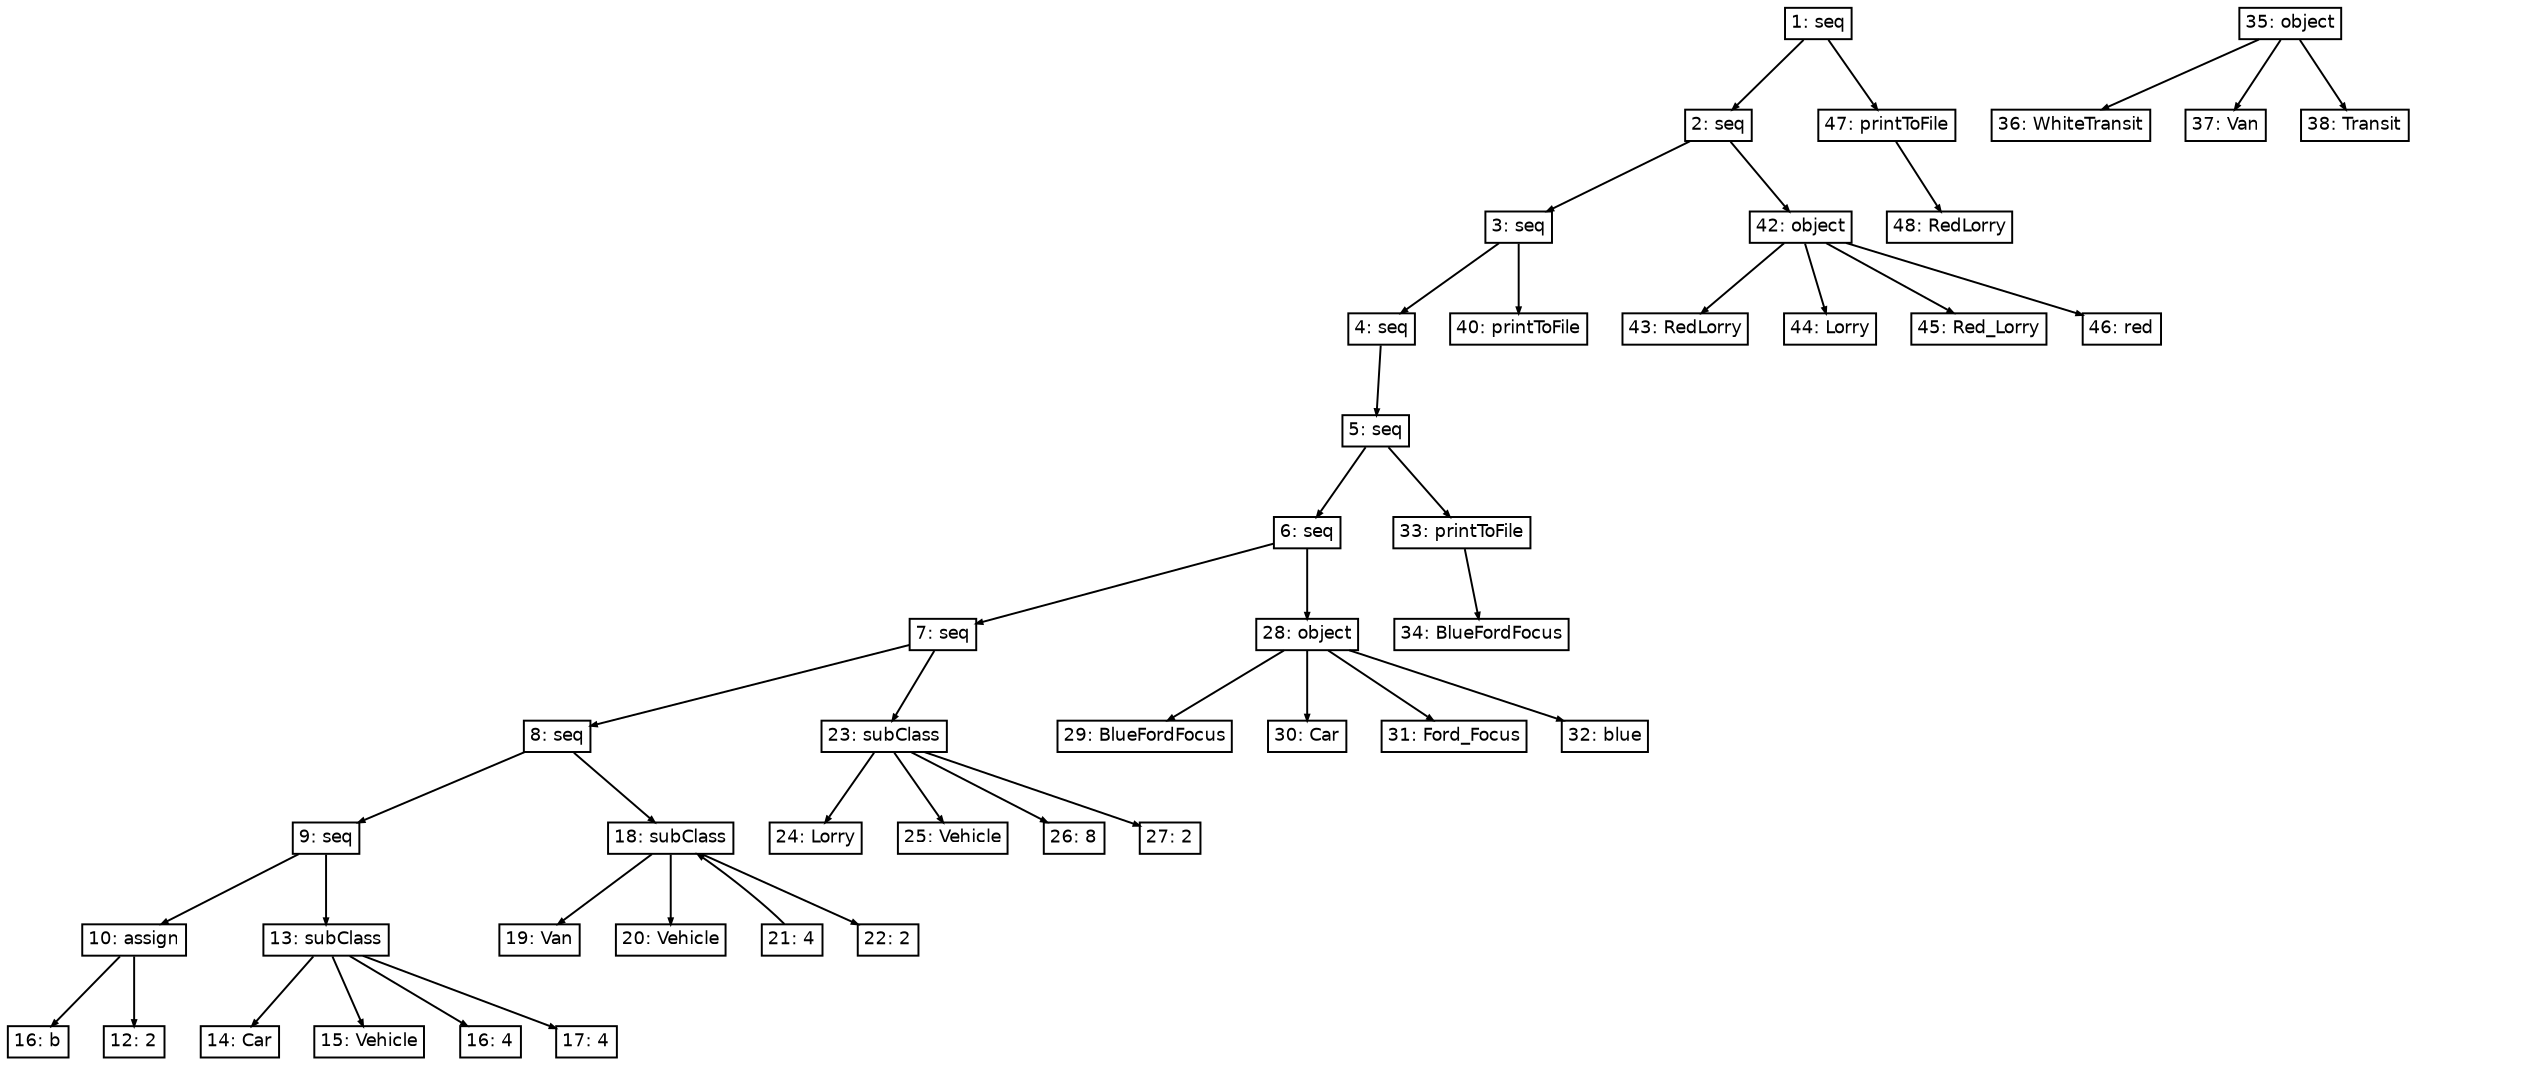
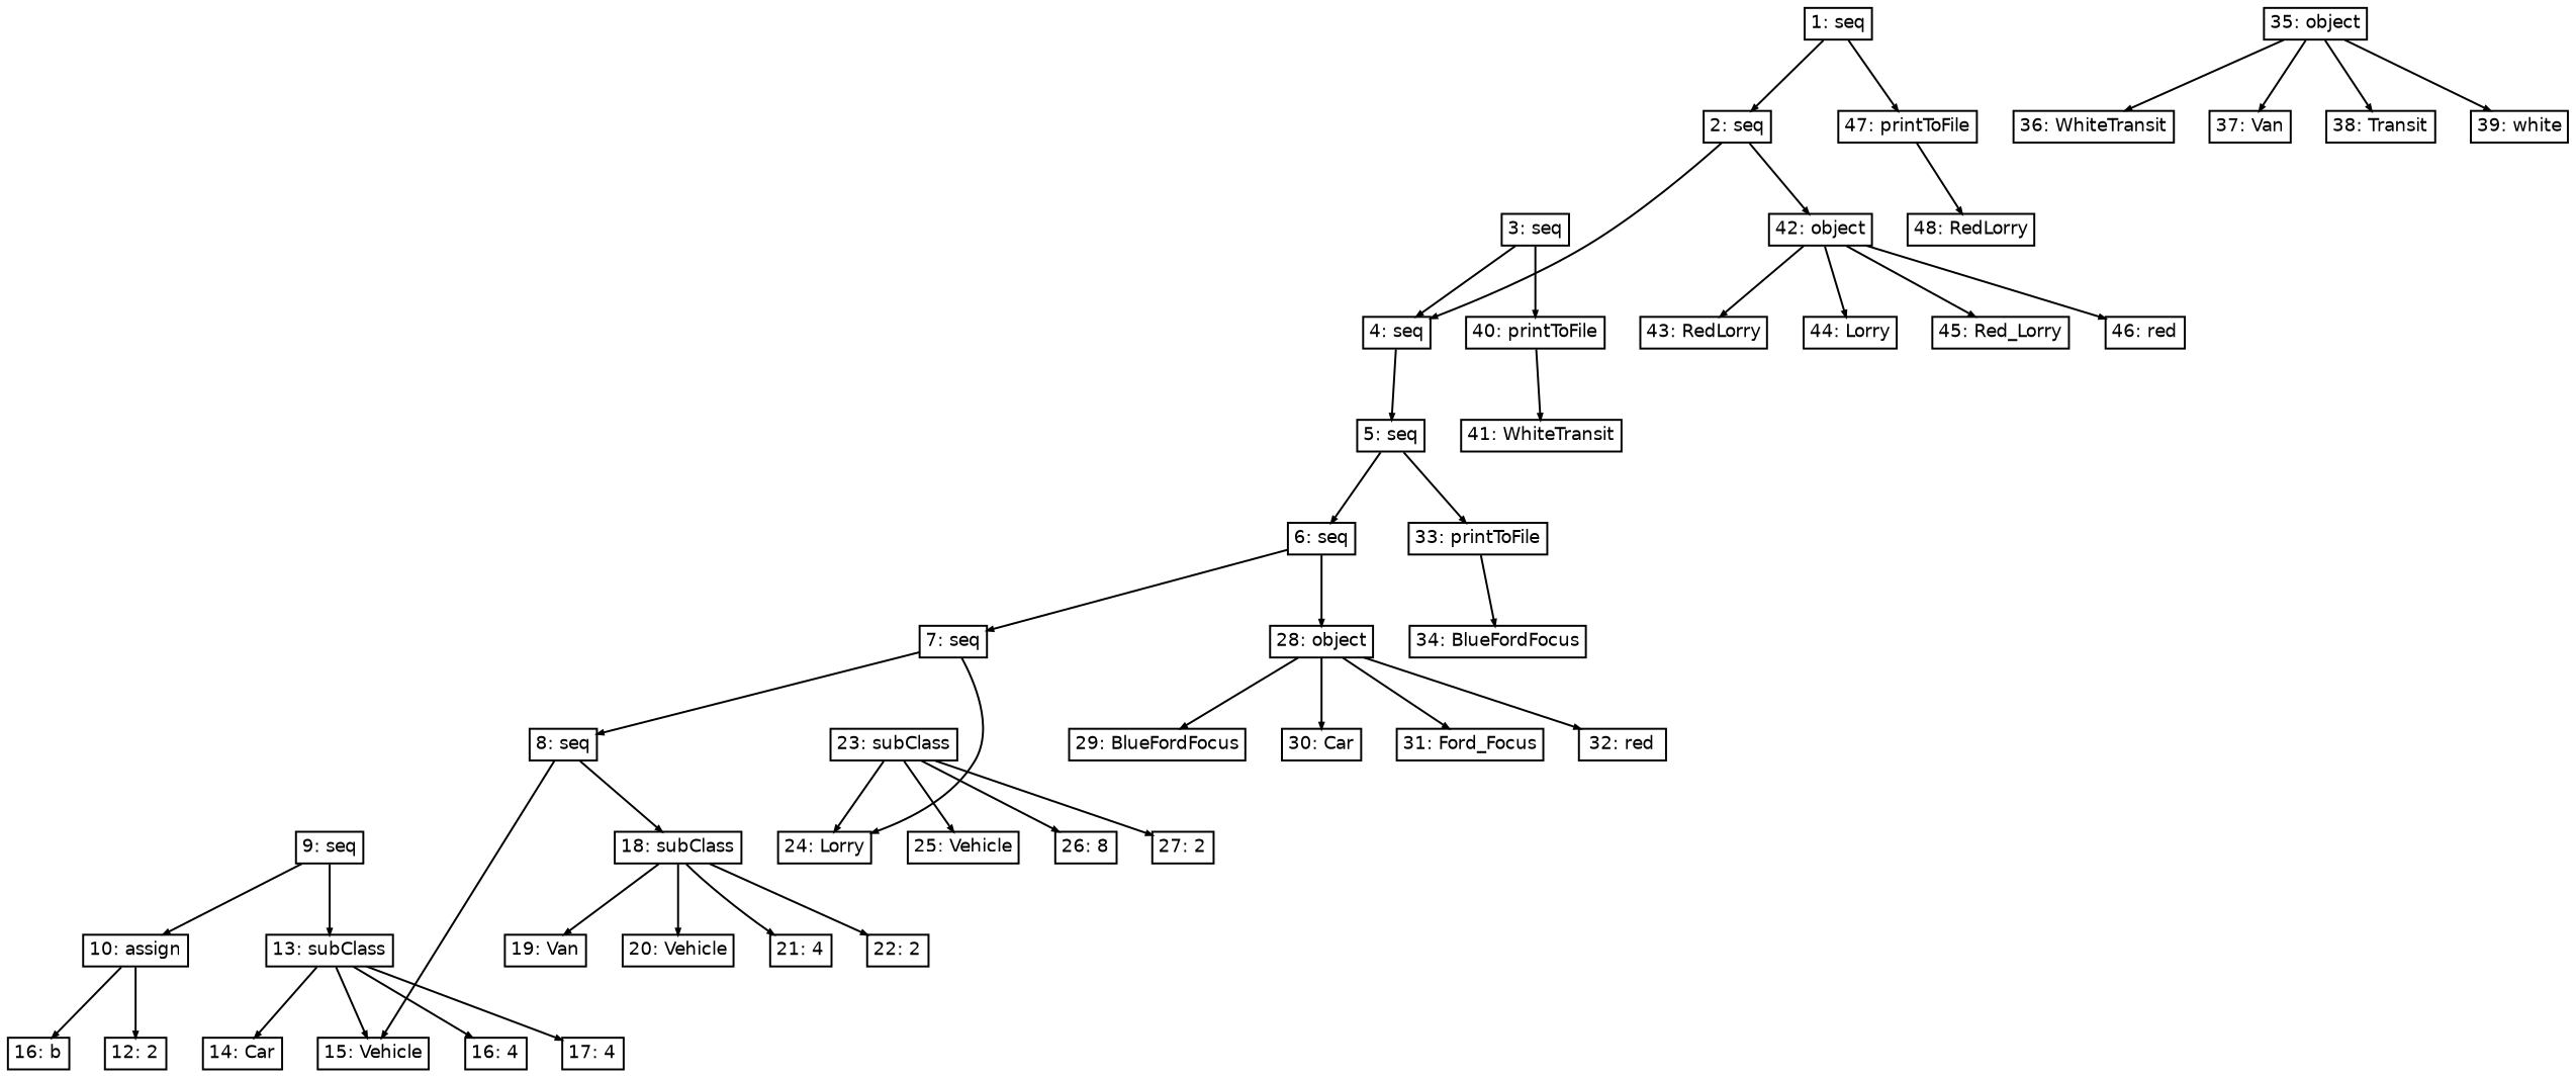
  digraph {
    ordering=out
    node [fontname=Helvetica fontsize=9 margin=0.04 shape=box]
    edge [arrowsize=0.3]
    n1 [height=0 label="1: seq" width=0]
    n2 [height=0 label="2: seq" width=0]
    n3 [height=0 label="47: printToFile" width=0]
    n4 [height=0 label="3: seq" width=0]
    n5 [height=0 label="42: object" width=0]
    n6 [height=0 label="48: RedLorry" width=0]
    n7 [height=0 label="4: seq" width=0]
    n8 [height=0 label="40: printToFile" width=0]
    n9 [height=0 label="43: RedLorry" width=0]
    n10 [height=0 label="44: Lorry" width=0]
    n11 [height=0 label="45: Red_Lorry" width=0]
    n12 [height=0 label="46: red" width=0]
    n13 [height=0 label="5: seq" width=0]
+   n14 [height=0 label="41: WhiteTransit" width=0]
    n15 [height=0 label="6: seq" width=0]
    n16 [height=0 label="33: printToFile" width=0]
    n17 [height=0 label="35: object" width=0]
    n18 [height=0 label="36: WhiteTransit" width=0]
    n19 [height=0 label="37: Van" width=0]
    n20 [height=0 label="38: Transit" width=0]
+   n21 [height=0 label="39: white" width=0]
    n22 [height=0 label="7: seq" width=0]
    n23 [height=0 label="28: object" width=0]
    n24 [height=0 label="34: BlueFordFocus" width=0]
    n25 [height=0 label="8: seq" width=0]
    n26 [height=0 label="23: subClass" width=0]
    n27 [height=0 label="29: BlueFordFocus" width=0]
    n28 [height=0 label="30: Car" width=0]
    n29 [height=0 label="31: Ford_Focus" width=0]
-   n30 [height=0 label="32: blue" width=0]
+   n30 [height=0 label="32: red" width=0]
    n31 [height=0 label="9: seq" width=0]
    n32 [height=0 label="18: subClass" width=0]
    n33 [height=0 label="24: Lorry" width=0]
    n34 [height=0 label="25: Vehicle" width=0]
    n35 [height=0 label="26: 8" width=0]
    n36 [height=0 label="27: 2" width=0]
    n37 [height=0 label="10: assign" width=0]
    n38 [height=0 label="13: subClass" width=0]
    n39 [height=0 label="19: Van" width=0]
    n40 [height=0 label="20: Vehicle" width=0]
    n41 [height=0 label="21: 4" width=0]
    n42 [height=0 label="22: 2" width=0]
    n43 [height=0 label="16: b" width=0]
    n44 [height=0 label="12: 2" width=0]
    n45 [height=0 label="14: Car" width=0]
    n46 [height=0 label="15: Vehicle" width=0]
    n47 [height=0 label="16: 4" width=0]
    n48 [height=0 label="17: 4" width=0]
    n1 -> n2
    n1 -> n3
-   n2 -> n4
+   n2 -> n7
    n2 -> n5
    n3 -> n6
    n4 -> n7
    n4 -> n8
    n5 -> n9
    n5 -> n10
    n5 -> n11
    n5 -> n12
    n7 -> n13
+   n8 -> n14
    n13 -> n15
    n13 -> n16
    n15 -> n22
    n15 -> n23
    n16 -> n24
    n17 -> n18
    n17 -> n19
    n17 -> n20
+   n17 -> n21
    n22 -> n25
-   n22 -> n26
+   n22 -> n33
    n23 -> n27
    n23 -> n28
    n23 -> n29
    n23 -> n30
-   n25 -> n31
+   n25 -> n46
    n25 -> n32
    n26 -> n33
    n26 -> n34
    n26 -> n35
    n26 -> n36
    n31 -> n37
    n31 -> n38
    n32 -> n39
    n32 -> n40
-   n41 -> n32
+   n32 -> n41
    n32 -> n42
    n37 -> n43
    n37 -> n44
    n38 -> n45
    n38 -> n46
    n38 -> n47
    n38 -> n48
  }
